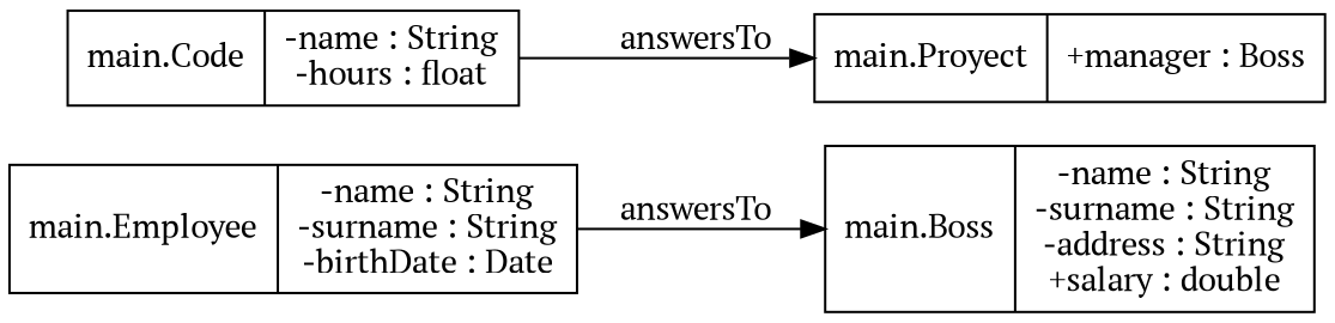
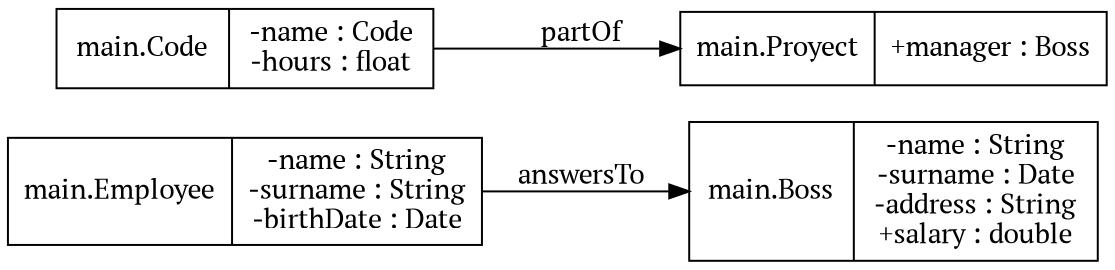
  digraph {
    fontname="PT Serif"
    rankdir=LR
    node [fontname="PT Serif" shape=record]
    edge [fontname="PT Serif"]
-   n1 [label="{main.Boss|-name : String\n-surname : String\n-address : String\n+salary : double}"]
-   n2 [label="{main.Code|-name : String\n-hours : float}"]
+   n1 [label="{main.Boss|-name : String\n-surname : Date\n-address : String\n+salary : double}"]
+   n2 [label="{main.Code|-name : Code\n-hours : float}"]
    n3 [label="{main.Proyect|+manager : Boss}"]
    n4 [label="{main.Employee|-name : String\n-surname : String\n-birthDate : Date}"]
-   n2 -> n3 [label=answersTo]
+   n2 -> n3 [label=partOf]
    n4 -> n1 [label=answersTo]
  }
